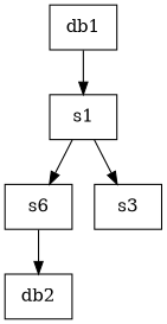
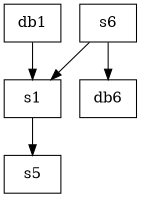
  digraph {
    node [shape=box]
    n1 [label=s6]
    s1
-   s3
-   db2
+   s3 [label=s5]
+   db2 [label=db6]
    db1
    n1 -> db2
-   s1 -> n1
+   n1 -> s1
    s1 -> s3
    db1 -> s1
  }
